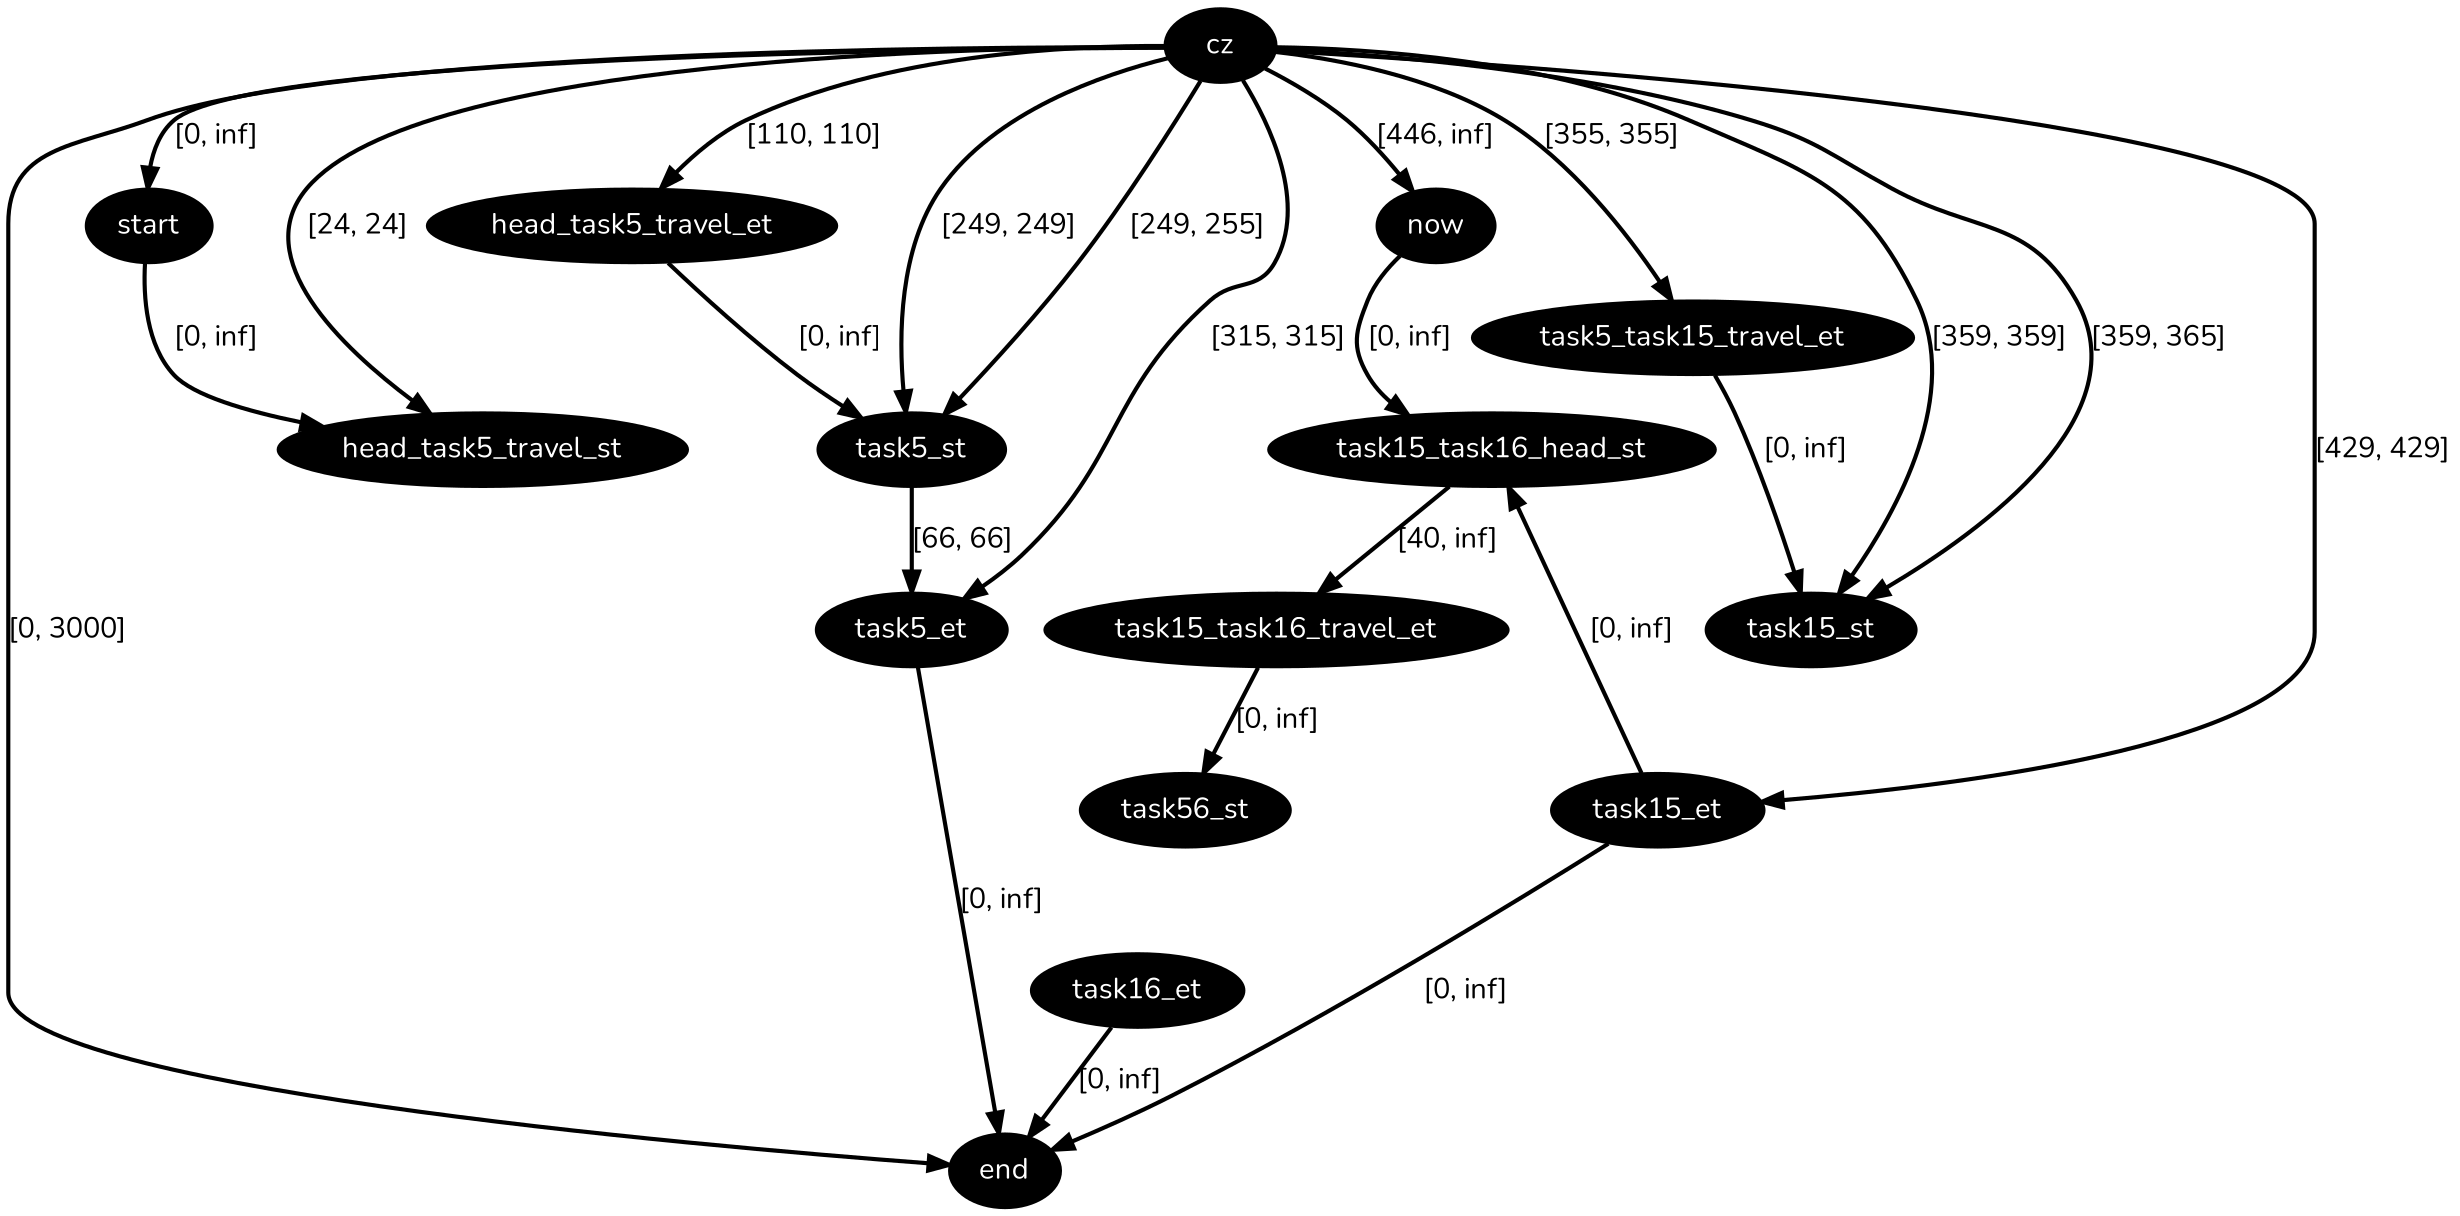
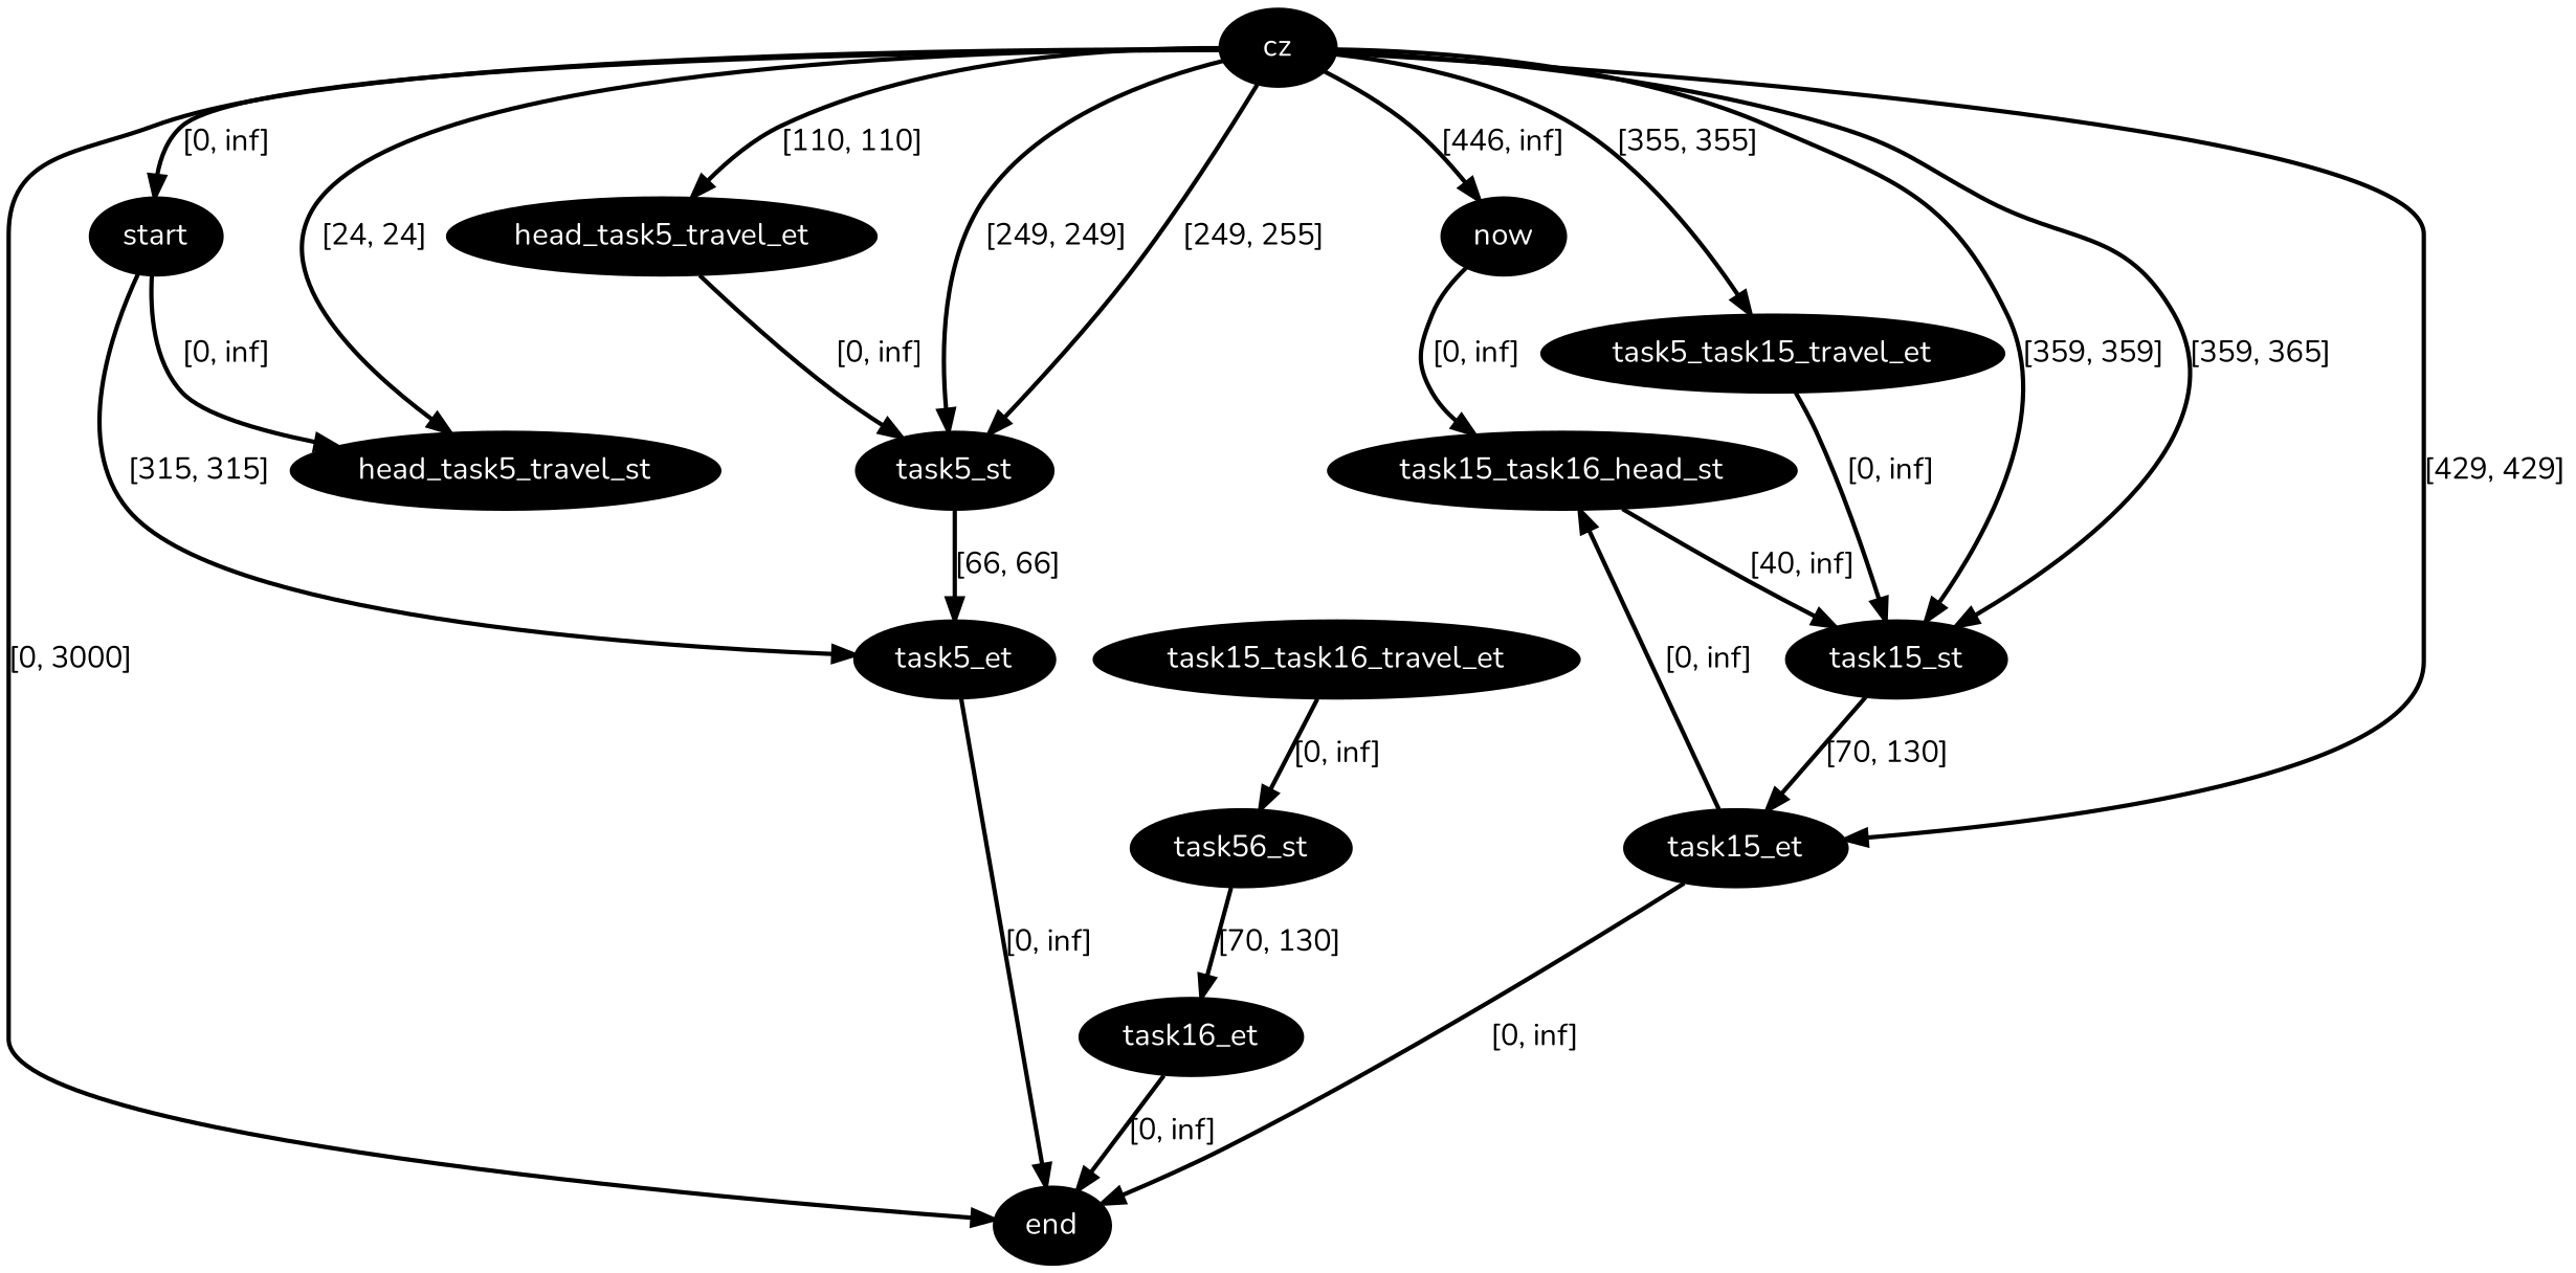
  digraph {
    fontname=Nunito
    node [fillcolor=black fontcolor=white fontname=Nunito style=filled]
    edge [color=black fontname=Nunito penwidth=2]
    n1 [label=cz]
    n2 [label=start]
    n3 [label=now]
    n4 [label=end]
    n5 [label=head_task5_travel_st]
    n6 [label=head_task5_travel_et]
    n7 [label=task5_st]
    n8 [label=task5_et]
    n9 [label=task15_st]
    n10 [label=task15_et]
    n11 [label=task5_task15_travel_et]
    n12 [label=task15_task16_head_st]
    n13 [label=task15_task16_travel_et]
    n14 [label=task56_st]
    n15 [label=task16_et]
    n1 -> n2 [label="[0, inf]"]
    n1 -> n3 [label="[446, inf]"]
    n1 -> n4 [label="[0, 3000]"]
    n1 -> n5 [label="[24, 24]"]
    n1 -> n6 [label="[110, 110]"]
    n1 -> n7 [label="[249, 249]"]
    n1 -> n7 [label="[249, 255]"]
-   n1 -> n8 [label="[315, 315]"]
+   n2 -> n8 [label="[315, 315]"]
    n1 -> n9 [label="[359, 359]"]
    n1 -> n9 [label="[359, 365]"]
    n1 -> n10 [label="[429, 429]"]
    n1 -> n11 [label="[355, 355]"]
    n2 -> n5 [label="[0, inf]"]
    n3 -> n12 [label="[0, inf]"]
    n6 -> n7 [label="[0, inf]"]
    n7 -> n8 [label="[66, 66]"]
    n8 -> n4 [label="[0, inf]"]
+   n9 -> n10 [label="[70, 130]"]
    n10 -> n4 [label="[0, inf]"]
    n10 -> n12 [label="[0, inf]"]
    n11 -> n9 [label="[0, inf]"]
-   n12 -> n13 [label="[40, inf]"]
+   n12 -> n9 [label="[40, inf]"]
    n13 -> n14 [label="[0, inf]"]
+   n14 -> n15 [label="[70, 130]"]
    n15 -> n4 [label="[0, inf]"]
  }
